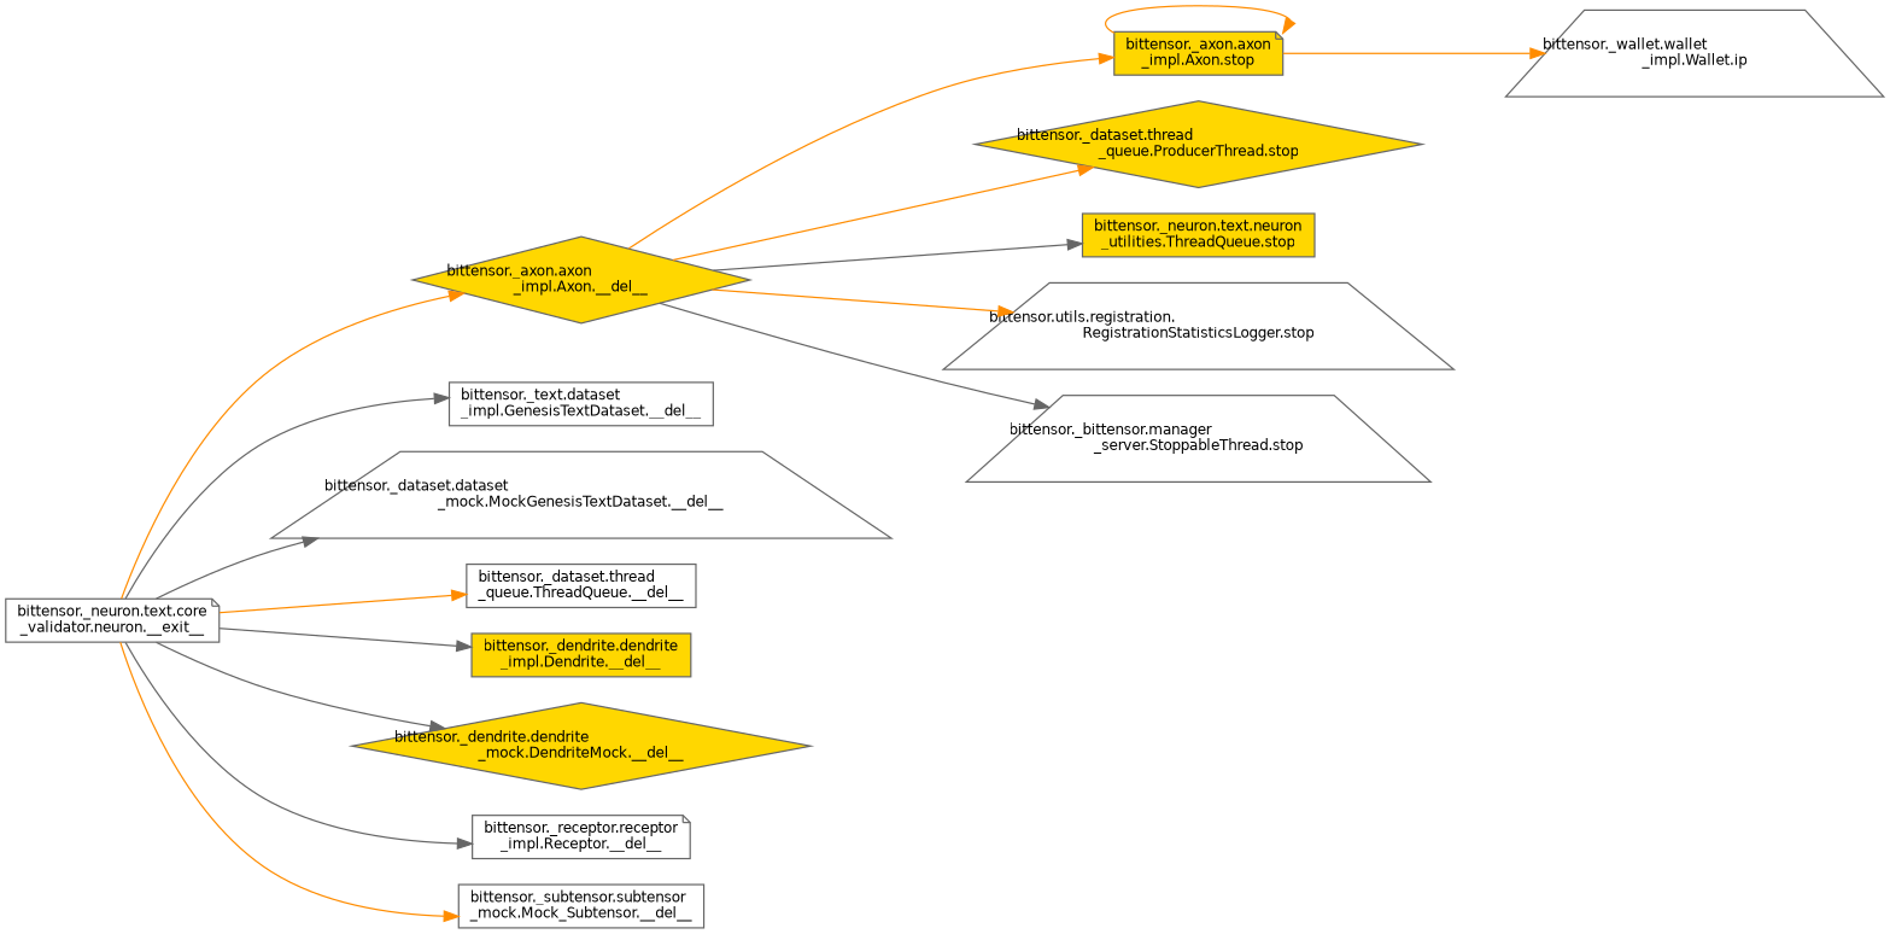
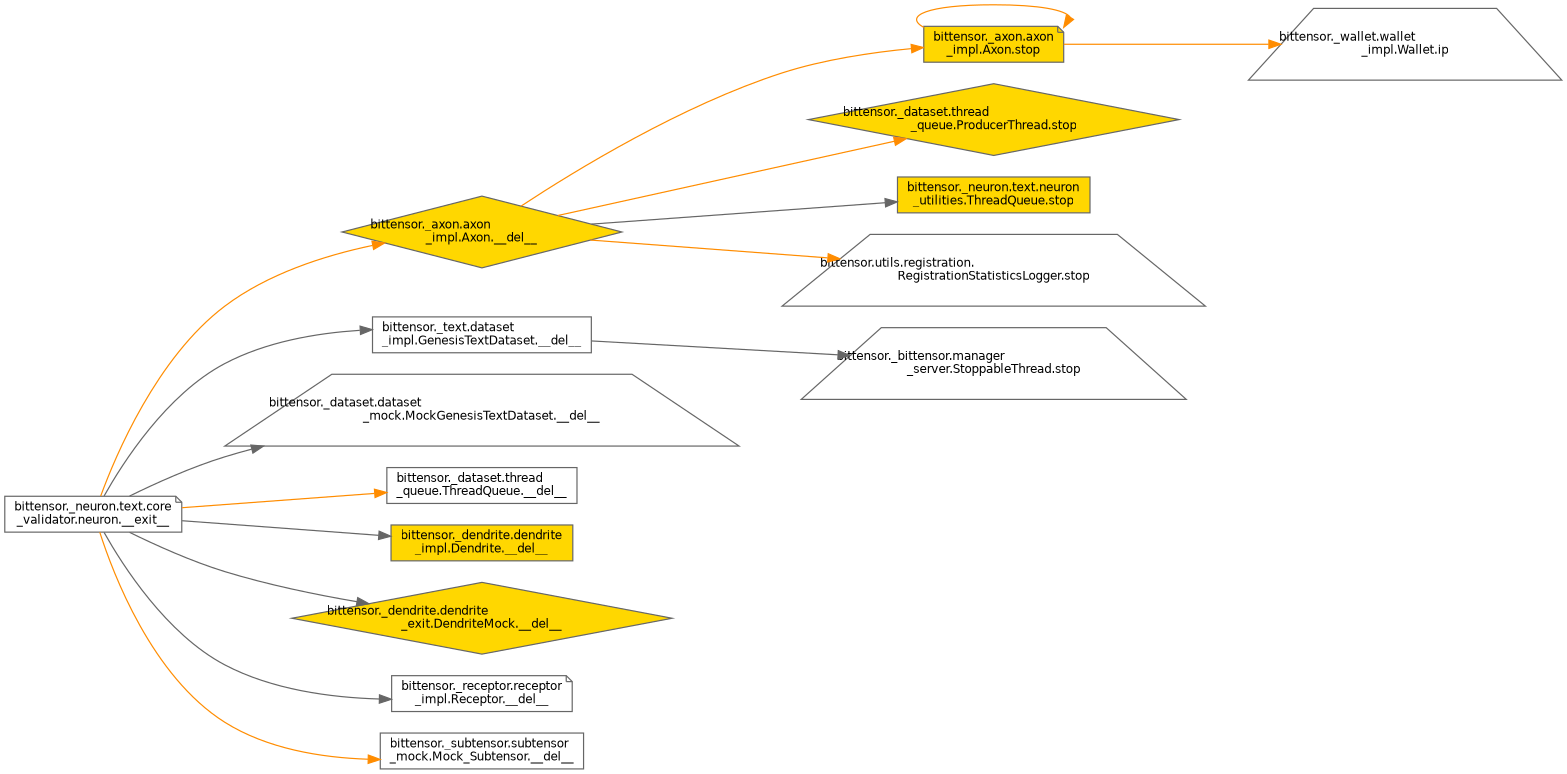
  digraph {
    rankdir=LR
    node [color=grey40 fillcolor=white fontname=Helvetica fontsize=10 shape=box style=filled]
    edge [color=darkorange fontname=Helvetica fontsize=10 labelfontname=Helvetica labelfontsize=10 style=solid]
    n1 [color=gray40 fontcolor=black height=0.2 label="bittensor._neuron.text.core\l_validator.neuron.__exit__" shape=note width=0.4]
    n2 [fillcolor=gold height=0.2 label="bittensor._axon.axon\l_impl.Axon.__del__" shape=diamond width=0.4]
    n3 [height=0.2 label="bittensor._text.dataset\l_impl.GenesisTextDataset.__del__" width=0.4]
    n4 [height=0.2 label="bittensor._dataset.dataset\l_mock.MockGenesisTextDataset.__del__" shape=trapezium width=0.4]
    n5 [height=0.2 label="bittensor._dataset.thread\l_queue.ThreadQueue.__del__" width=0.4]
    n6 [fillcolor=gold height=0.2 label="bittensor._dendrite.dendrite\l_impl.Dendrite.__del__" width=0.4]
-   n7 [fillcolor=gold height=0.2 label="bittensor._dendrite.dendrite\l_mock.DendriteMock.__del__" shape=diamond width=0.4]
+   n7 [fillcolor=gold height=0.2 label="bittensor._dendrite.dendrite\l_exit.DendriteMock.__del__" shape=diamond width=0.4]
    n8 [height=0.2 label="bittensor._receptor.receptor\l_impl.Receptor.__del__" shape=note width=0.4]
    n9 [height=0.2 label="bittensor._subtensor.subtensor\l_mock.Mock_Subtensor.__del__" width=0.4]
    n10 [fillcolor=gold height=0.2 label="bittensor._axon.axon\l_impl.Axon.stop" shape=note width=0.4]
    n11 [fillcolor=gold height=0.2 label="bittensor._dataset.thread\l_queue.ProducerThread.stop" shape=diamond width=0.4]
    n12 [height=0.2 label="bittensor._bittensor.manager\l_server.StoppableThread.stop" shape=trapezium width=0.4]
    n13 [fillcolor=gold height=0.2 label="bittensor._neuron.text.neuron\l_utilities.ThreadQueue.stop" width=0.4]
    n14 [height=0.2 label="bittensor.utils.registration.\lRegistrationStatisticsLogger.stop" shape=trapezium width=0.4]
    n15 [height=0.2 label="bittensor._wallet.wallet\l_impl.Wallet.ip" shape=trapezium width=0.4]
    n1 -> n2
    n1 -> n3 [color=gray40]
    n1 -> n4 [color=gray40]
    n1 -> n5
    n1 -> n6 [color=gray40]
    n1 -> n7 [color=gray40]
    n1 -> n8 [color=gray40]
    n1 -> n9
    n2 -> n10
    n2 -> n11
-   n2 -> n12 [color=gray40]
+   n3 -> n12 [color=gray40]
    n2 -> n13 [color=gray40]
    n2 -> n14
    n10 -> n10
    n10 -> n15
  }
